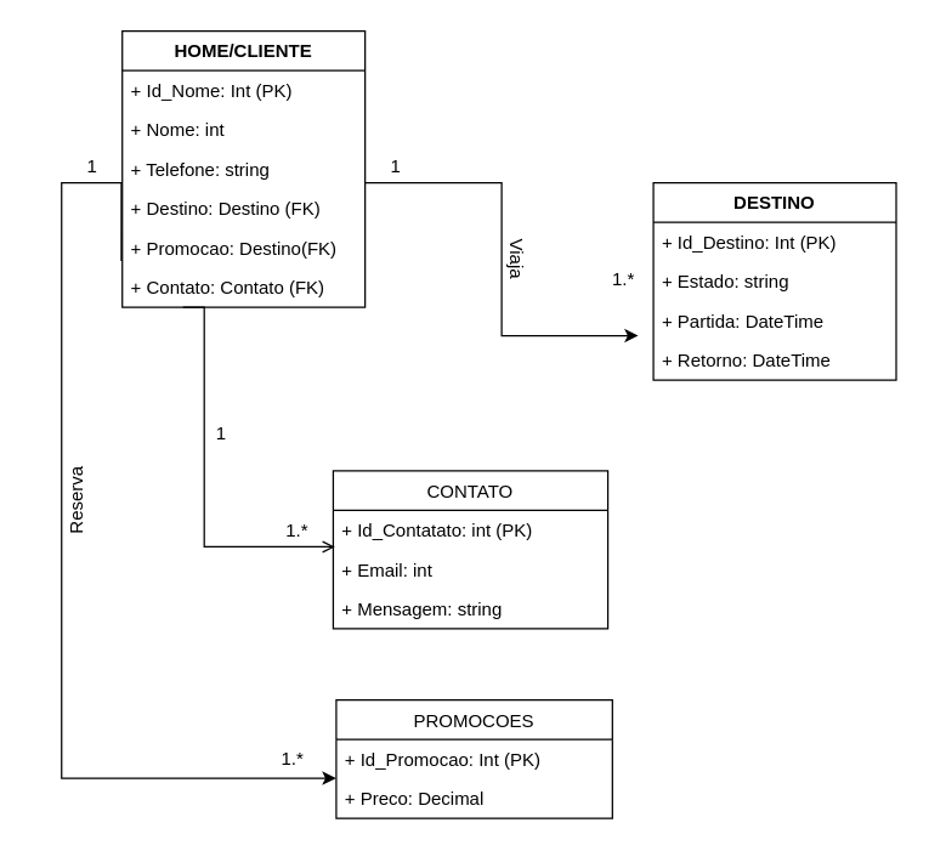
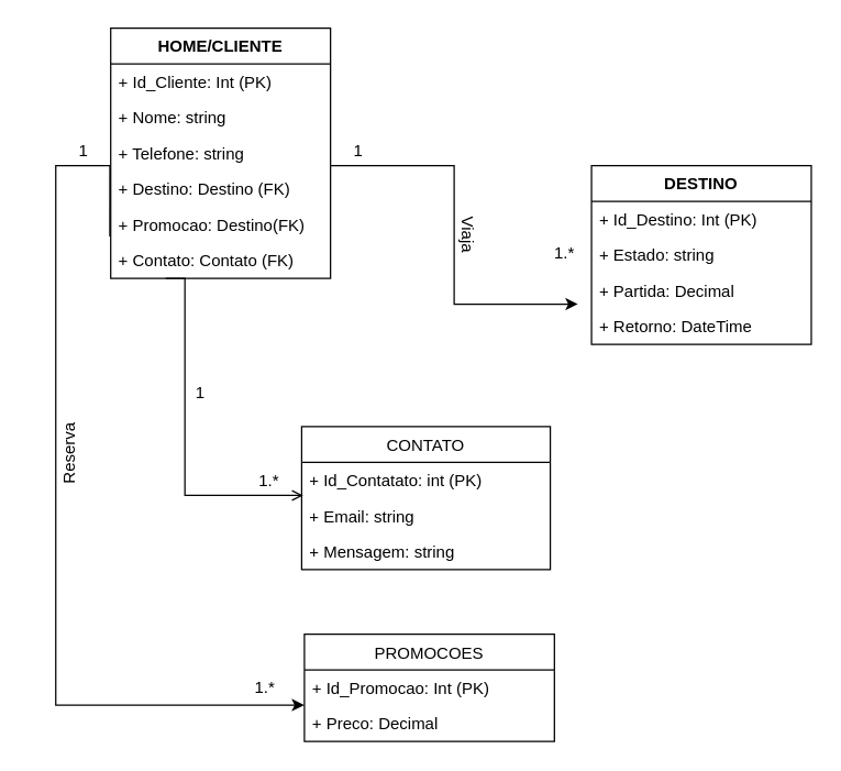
  <mxCell id="0" />
  <mxCell id="1" parent="0" />
  <mxCell id="2" value="CONTATO" style="swimlane;fontStyle=0;childLayout=stackLayout;horizontal=1;startSize=26;fillColor=none;horizontalStack=0;resizeParent=1;resizeParentMax=0;resizeLast=0;collapsible=1;marginBottom=0;" parent="1" vertex="1"><mxGeometry x="219" y="310" width="181" height="104" as="geometry" /></mxCell>
  <mxCell id="3" value="+ Id_Contatato: int (PK)" style="text;strokeColor=none;fillColor=none;align=left;verticalAlign=top;spacingLeft=4;spacingRight=4;overflow=hidden;rotatable=0;points=[[0,0.5],[1,0.5]];portConstraint=eastwest;" parent="2" vertex="1"><mxGeometry y="26" width="181" height="26" as="geometry" /></mxCell>
- <mxCell id="4" value="+ Email: int" style="text;strokeColor=none;fillColor=none;align=left;verticalAlign=top;spacingLeft=4;spacingRight=4;overflow=hidden;rotatable=0;points=[[0,0.5],[1,0.5]];portConstraint=eastwest;" parent="2" vertex="1"><mxGeometry y="52" width="181" height="26" as="geometry" /></mxCell>
+ <mxCell id="4" value="+ Email: string" style="text;strokeColor=none;fillColor=none;align=left;verticalAlign=top;spacingLeft=4;spacingRight=4;overflow=hidden;rotatable=0;points=[[0,0.5],[1,0.5]];portConstraint=eastwest;" parent="2" vertex="1"><mxGeometry y="52" width="181" height="26" as="geometry" /></mxCell>
  <mxCell id="5" value="+ Mensagem: string" style="text;strokeColor=none;fillColor=none;align=left;verticalAlign=top;spacingLeft=4;spacingRight=4;overflow=hidden;rotatable=0;points=[[0,0.5],[1,0.5]];portConstraint=eastwest;" parent="2" vertex="1"><mxGeometry y="78" width="181" height="26" as="geometry" /></mxCell>
  <mxCell id="6" value="DESTINO" style="swimlane;fontStyle=1;childLayout=stackLayout;horizontal=1;startSize=26;fillColor=none;horizontalStack=0;resizeParent=1;resizeParentMax=0;resizeLast=0;collapsible=1;marginBottom=0;" parent="1" vertex="1"><mxGeometry x="430" y="120" width="160" height="130" as="geometry" /></mxCell>
  <mxCell id="7" value="+ Id_Destino: Int (PK)" style="text;strokeColor=none;fillColor=none;align=left;verticalAlign=top;spacingLeft=4;spacingRight=4;overflow=hidden;rotatable=0;points=[[0,0.5],[1,0.5]];portConstraint=eastwest;" parent="6" vertex="1"><mxGeometry y="26" width="160" height="26" as="geometry" /></mxCell>
  <mxCell id="8" value="+ Estado: string" style="text;strokeColor=none;fillColor=none;align=left;verticalAlign=top;spacingLeft=4;spacingRight=4;overflow=hidden;rotatable=0;points=[[0,0.5],[1,0.5]];portConstraint=eastwest;" parent="6" vertex="1"><mxGeometry y="52" width="160" height="26" as="geometry" /></mxCell>
- <mxCell id="9" value="+ Partida: DateTime" style="text;strokeColor=none;fillColor=none;align=left;verticalAlign=top;spacingLeft=4;spacingRight=4;overflow=hidden;rotatable=0;points=[[0,0.5],[1,0.5]];portConstraint=eastwest;" parent="6" vertex="1"><mxGeometry y="78" width="160" height="26" as="geometry" /></mxCell>
+ <mxCell id="9" value="+ Partida: Decimal" style="text;strokeColor=none;fillColor=none;align=left;verticalAlign=top;spacingLeft=4;spacingRight=4;overflow=hidden;rotatable=0;points=[[0,0.5],[1,0.5]];portConstraint=eastwest;" parent="6" vertex="1"><mxGeometry y="78" width="160" height="26" as="geometry" /></mxCell>
  <mxCell id="10" value="+ Retorno: DateTime" style="text;strokeColor=none;fillColor=none;align=left;verticalAlign=top;spacingLeft=4;spacingRight=4;overflow=hidden;rotatable=0;points=[[0,0.5],[1,0.5]];portConstraint=eastwest;" parent="6" vertex="1"><mxGeometry y="104" width="160" height="26" as="geometry" /></mxCell>
  <mxCell id="11" value="PROMOCOES" style="swimlane;fontStyle=0;childLayout=stackLayout;horizontal=1;startSize=26;fillColor=none;horizontalStack=0;resizeParent=1;resizeParentMax=0;resizeLast=0;collapsible=1;marginBottom=0;" parent="1" vertex="1"><mxGeometry x="221" y="461" width="182" height="78" as="geometry" /></mxCell>
  <mxCell id="12" value="+ Id_Promocao: Int (PK)" style="text;strokeColor=none;fillColor=none;align=left;verticalAlign=top;spacingLeft=4;spacingRight=4;overflow=hidden;rotatable=0;points=[[0,0.5],[1,0.5]];portConstraint=eastwest;" parent="11" vertex="1"><mxGeometry y="26" width="182" height="26" as="geometry" /></mxCell>
  <mxCell id="13" value="+ Preco: Decimal" style="text;strokeColor=none;fillColor=none;align=left;verticalAlign=top;spacingLeft=4;spacingRight=4;overflow=hidden;rotatable=0;points=[[0,0.5],[1,0.5]];portConstraint=eastwest;" parent="11" vertex="1"><mxGeometry y="52" width="182" height="26" as="geometry" /></mxCell>
  <mxCell id="14" value="1" style="text;html=1;align=center;verticalAlign=middle;resizable=0;points=[];autosize=1;strokeColor=none;fillColor=none;" parent="1" vertex="1"><mxGeometry x="250" y="100" width="20" height="20" as="geometry" /></mxCell>
  <mxCell id="15" style="edgeStyle=orthogonalEdgeStyle;rounded=0;orthogonalLoop=1;jettySize=auto;html=1;entryX=0.006;entryY=0.923;entryDx=0;entryDy=0;entryPerimeter=0;exitX=0.25;exitY=1;exitDx=0;exitDy=0;endArrow=open;" parent="1" source="17" target="3" edge="1"><mxGeometry relative="1" as="geometry"><mxPoint x="180" y="370" as="targetPoint" /><Array as="points"><mxPoint x="134" y="360" /></Array><mxPoint x="135" y="240" as="sourcePoint" /></mxGeometry></mxCell>
  <mxCell id="16" style="edgeStyle=orthogonalEdgeStyle;rounded=0;orthogonalLoop=1;jettySize=auto;html=1;" parent="1" source="17" edge="1"><mxGeometry relative="1" as="geometry"><mxPoint x="420" y="220.8" as="targetPoint" /><Array as="points"><mxPoint x="330" y="120" /><mxPoint x="330" y="221" /></Array></mxGeometry></mxCell>
  <mxCell id="17" value="HOME/CLIENTE" style="swimlane;fontStyle=1;align=center;verticalAlign=top;childLayout=stackLayout;horizontal=1;startSize=26;horizontalStack=0;resizeParent=1;resizeParentMax=0;resizeLast=0;collapsible=1;marginBottom=0;" parent="1" vertex="1"><mxGeometry x="80" y="20" width="160" height="182" as="geometry" /></mxCell>
- <mxCell id="18" value="+ Id_Nome: Int (PK)" style="text;strokeColor=none;fillColor=none;align=left;verticalAlign=top;spacingLeft=4;spacingRight=4;overflow=hidden;rotatable=0;points=[[0,0.5],[1,0.5]];portConstraint=eastwest;" parent="17" vertex="1"><mxGeometry y="26" width="160" height="26" as="geometry" /></mxCell>
- <mxCell id="19" value="+ Nome: int" style="text;strokeColor=none;fillColor=none;align=left;verticalAlign=top;spacingLeft=4;spacingRight=4;overflow=hidden;rotatable=0;points=[[0,0.5],[1,0.5]];portConstraint=eastwest;" parent="17" vertex="1"><mxGeometry y="52" width="160" height="26" as="geometry" /></mxCell>
+ <mxCell id="18" value="+ Id_Cliente: Int (PK)" style="text;strokeColor=none;fillColor=none;align=left;verticalAlign=top;spacingLeft=4;spacingRight=4;overflow=hidden;rotatable=0;points=[[0,0.5],[1,0.5]];portConstraint=eastwest;" parent="17" vertex="1"><mxGeometry y="26" width="160" height="26" as="geometry" /></mxCell>
+ <mxCell id="19" value="+ Nome: string" style="text;strokeColor=none;fillColor=none;align=left;verticalAlign=top;spacingLeft=4;spacingRight=4;overflow=hidden;rotatable=0;points=[[0,0.5],[1,0.5]];portConstraint=eastwest;" parent="17" vertex="1"><mxGeometry y="52" width="160" height="26" as="geometry" /></mxCell>
  <mxCell id="20" value="+ Telefone: string" style="text;strokeColor=none;fillColor=none;align=left;verticalAlign=top;spacingLeft=4;spacingRight=4;overflow=hidden;rotatable=0;points=[[0,0.5],[1,0.5]];portConstraint=eastwest;" parent="17" vertex="1"><mxGeometry y="78" width="160" height="26" as="geometry" /></mxCell>
  <mxCell id="21" value="+ Destino: Destino (FK)" style="text;strokeColor=none;fillColor=none;align=left;verticalAlign=top;spacingLeft=4;spacingRight=4;overflow=hidden;rotatable=0;points=[[0,0.5],[1,0.5]];portConstraint=eastwest;" parent="17" vertex="1"><mxGeometry y="104" width="160" height="26" as="geometry" /></mxCell>
  <mxCell id="22" value="+ Promocao: Destino(FK)" style="text;strokeColor=none;fillColor=none;align=left;verticalAlign=top;spacingLeft=4;spacingRight=4;overflow=hidden;rotatable=0;points=[[0,0.5],[1,0.5]];portConstraint=eastwest;" parent="17" vertex="1"><mxGeometry y="130" width="160" height="26" as="geometry" /></mxCell>
  <mxCell id="23" value="+ Contato: Contato (FK)" style="text;strokeColor=none;fillColor=none;align=left;verticalAlign=top;spacingLeft=4;spacingRight=4;overflow=hidden;rotatable=0;points=[[0,0.5],[1,0.5]];portConstraint=eastwest;" parent="17" vertex="1"><mxGeometry y="156" width="160" height="26" as="geometry" /></mxCell>
  <mxCell id="24" value="1.*" style="text;html=1;align=center;verticalAlign=middle;resizable=0;points=[];autosize=1;strokeColor=none;fillColor=none;" parent="1" vertex="1"><mxGeometry x="395" y="174" width="30" height="20" as="geometry" /></mxCell>
  <mxCell id="25" value="Viaja" style="text;html=1;align=center;verticalAlign=middle;resizable=0;points=[];autosize=1;strokeColor=none;fillColor=none;rotation=90;" parent="1" vertex="1"><mxGeometry x="320" y="160" width="40" height="20" as="geometry" /></mxCell>
  <mxCell id="26" style="edgeStyle=orthogonalEdgeStyle;rounded=0;orthogonalLoop=1;jettySize=auto;html=1;entryX=-0.001;entryY=0.983;entryDx=0;entryDy=0;entryPerimeter=0;exitX=-0.004;exitY=0.83;exitDx=0;exitDy=0;exitPerimeter=0;" parent="1" source="22" target="12" edge="1"><mxGeometry relative="1" as="geometry"><mxPoint x="160" y="570" as="targetPoint" /><Array as="points"><mxPoint x="79" y="120" /><mxPoint x="40" y="120" /><mxPoint x="40" y="513" /></Array><mxPoint x="89.815" y="198" as="sourcePoint" /></mxGeometry></mxCell>
  <mxCell id="27" value="1" style="text;html=1;align=center;verticalAlign=middle;resizable=0;points=[];autosize=1;strokeColor=none;fillColor=none;" parent="1" vertex="1"><mxGeometry x="50" y="100" width="20" height="20" as="geometry" /></mxCell>
  <mxCell id="28" value="Reserva" style="text;html=1;align=center;verticalAlign=middle;resizable=0;points=[];autosize=1;strokeColor=none;fillColor=none;rotation=-90;" parent="1" vertex="1"><mxGeometry x="20" y="320" width="60" height="20" as="geometry" /></mxCell>
  <mxCell id="29" value="1.*" style="text;html=1;align=center;verticalAlign=middle;resizable=0;points=[];autosize=1;strokeColor=none;fillColor=none;" parent="1" vertex="1"><mxGeometry x="177" y="490" width="30" height="20" as="geometry" /></mxCell>
  <mxCell id="30" value="1" style="text;html=1;align=center;verticalAlign=middle;resizable=0;points=[];autosize=1;strokeColor=none;fillColor=none;" parent="1" vertex="1"><mxGeometry x="135" y="276" width="20" height="20" as="geometry" /></mxCell>
  <mxCell id="31" value="1.*" style="text;html=1;align=center;verticalAlign=middle;resizable=0;points=[];autosize=1;strokeColor=none;fillColor=none;" parent="1" vertex="1"><mxGeometry x="180" y="340" width="30" height="20" as="geometry" /></mxCell>
